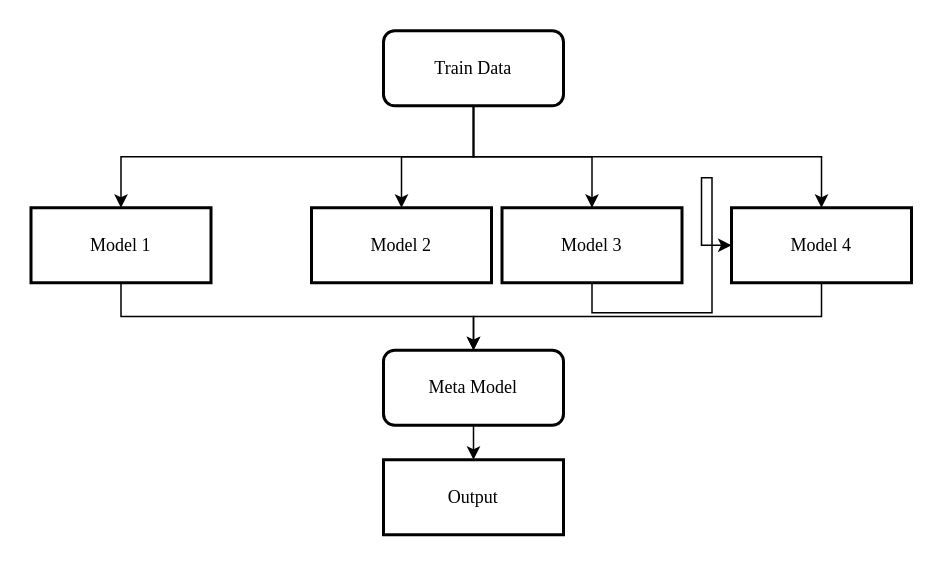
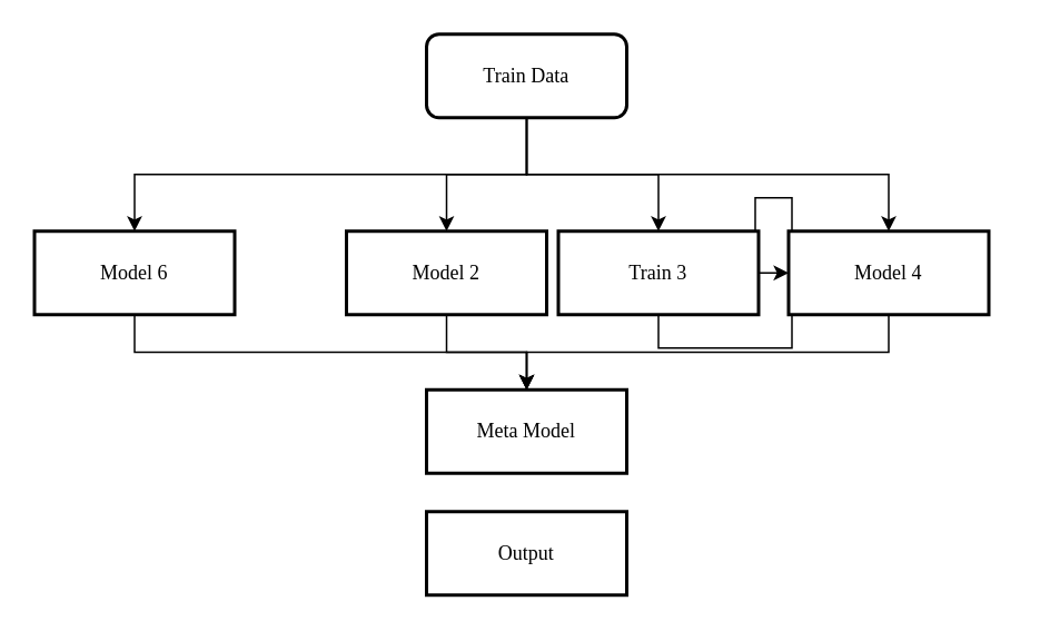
  <mxCell id="0" />
  <mxCell id="1" parent="0" />
  <mxCell id="2" style="edgeStyle=orthogonalEdgeStyle;rounded=0;orthogonalLoop=1;jettySize=auto;html=1;exitX=0.5;exitY=1;exitDx=0;exitDy=0;entryX=0.5;entryY=0;entryDx=0;entryDy=0;" edge="1" parent="1" source="6" target="8"><mxGeometry relative="1" as="geometry" /></mxCell>
  <mxCell id="3" style="edgeStyle=orthogonalEdgeStyle;rounded=0;orthogonalLoop=1;jettySize=auto;html=1;exitX=0.5;exitY=1;exitDx=0;exitDy=0;entryX=0.5;entryY=0;entryDx=0;entryDy=0;" edge="1" parent="1" source="6" target="10"><mxGeometry relative="1" as="geometry" /></mxCell>
  <mxCell id="4" style="edgeStyle=orthogonalEdgeStyle;rounded=0;orthogonalLoop=1;jettySize=auto;html=1;exitX=0.5;exitY=1;exitDx=0;exitDy=0;" edge="1" parent="1" source="6" target="12"><mxGeometry relative="1" as="geometry" /></mxCell>
  <mxCell id="5" style="edgeStyle=orthogonalEdgeStyle;rounded=0;orthogonalLoop=1;jettySize=auto;html=1;exitX=0.5;exitY=1;exitDx=0;exitDy=0;" edge="1" parent="1" source="6" target="14"><mxGeometry relative="1" as="geometry" /></mxCell>
  <mxCell id="6" value="Train Data" style="whiteSpace=wrap;strokeWidth=2;fontFamily=宋体;fontSource=https%3A%2F%2Ffonts.googleapis.com%2Fcss%3Ffamily%3D%25E5%25AE%258B%25E4%25BD%2593;rounded=1;" vertex="1" parent="1"><mxGeometry x="255" y="20" width="120" height="50" as="geometry" /></mxCell>
  <mxCell id="7" style="edgeStyle=orthogonalEdgeStyle;rounded=0;orthogonalLoop=1;jettySize=auto;html=1;exitX=0.5;exitY=1;exitDx=0;exitDy=0;entryX=0.5;entryY=0;entryDx=0;entryDy=0;" edge="1" parent="1" source="8" target="16"><mxGeometry relative="1" as="geometry" /></mxCell>
- <mxCell id="8" value="Model 1" style="whiteSpace=wrap;strokeWidth=2;fontFamily=宋体;fontSource=https%3A%2F%2Ffonts.googleapis.com%2Fcss%3Ffamily%3D%25E5%25AE%258B%25E4%25BD%2593;" vertex="1" parent="1"><mxGeometry x="20" y="138" width="120" height="50" as="geometry" /></mxCell>
+ <mxCell id="8" value="Model 6" style="whiteSpace=wrap;strokeWidth=2;fontFamily=宋体;fontSource=https%3A%2F%2Ffonts.googleapis.com%2Fcss%3Ffamily%3D%25E5%25AE%258B%25E4%25BD%2593;" vertex="1" parent="1"><mxGeometry x="20" y="138" width="120" height="50" as="geometry" /></mxCell>
+ <mxCell id="9" style="edgeStyle=orthogonalEdgeStyle;rounded=0;orthogonalLoop=1;jettySize=auto;html=1;exitX=0.5;exitY=1;exitDx=0;exitDy=0;entryX=0.5;entryY=0;entryDx=0;entryDy=0;" edge="1" parent="1" source="10" target="16"><mxGeometry relative="1" as="geometry" /></mxCell>
  <mxCell id="10" value="Model 2" style="whiteSpace=wrap;strokeWidth=2;fontFamily=宋体;fontSource=https%3A%2F%2Ffonts.googleapis.com%2Fcss%3Ffamily%3D%25E5%25AE%258B%25E4%25BD%2593;" vertex="1" parent="1"><mxGeometry x="207" y="138" width="120" height="50" as="geometry" /></mxCell>
  <mxCell id="11" style="edgeStyle=orthogonalEdgeStyle;rounded=0;orthogonalLoop=1;jettySize=auto;html=1;exitX=0.5;exitY=1;exitDx=0;exitDy=0;" edge="1" parent="1" source="12" target="14"><mxGeometry relative="1" as="geometry" /></mxCell>
- <mxCell id="12" value="Model 3" style="whiteSpace=wrap;strokeWidth=2;fontFamily=宋体;fontSource=https%3A%2F%2Ffonts.googleapis.com%2Fcss%3Ffamily%3D%25E5%25AE%258B%25E4%25BD%2593;" vertex="1" parent="1"><mxGeometry x="334" y="138" width="120" height="50" as="geometry" /></mxCell>
+ <mxCell id="12" value="Train 3" style="whiteSpace=wrap;strokeWidth=2;fontFamily=宋体;fontSource=https%3A%2F%2Ffonts.googleapis.com%2Fcss%3Ffamily%3D%25E5%25AE%258B%25E4%25BD%2593;" vertex="1" parent="1"><mxGeometry x="334" y="138" width="120" height="50" as="geometry" /></mxCell>
  <mxCell id="13" style="edgeStyle=orthogonalEdgeStyle;rounded=0;orthogonalLoop=1;jettySize=auto;html=1;exitX=0.5;exitY=1;exitDx=0;exitDy=0;" edge="1" parent="1" source="14" target="16"><mxGeometry relative="1" as="geometry" /></mxCell>
- <mxCell id="14" value="Model 4" style="whiteSpace=wrap;strokeWidth=2;fontFamily=宋体;fontSource=https%3A%2F%2Ffonts.googleapis.com%2Fcss%3Ffamily%3D%25E5%25AE%258B%25E4%25BD%2593;" vertex="1" parent="1"><mxGeometry x="487" y="138" width="120" height="50" as="geometry" /></mxCell>
- <mxCell id="15" style="edgeStyle=orthogonalEdgeStyle;rounded=0;orthogonalLoop=1;jettySize=auto;html=1;exitX=0.5;exitY=1;exitDx=0;exitDy=0;" edge="1" parent="1" source="16" target="17"><mxGeometry relative="1" as="geometry" /></mxCell>
- <mxCell id="16" value="Meta Model" style="whiteSpace=wrap;strokeWidth=2;fontFamily=宋体;fontSource=https%3A%2F%2Ffonts.googleapis.com%2Fcss%3Ffamily%3D%25E5%25AE%258B%25E4%25BD%2593;rounded=1;" vertex="1" parent="1"><mxGeometry x="255" y="233" width="120" height="50" as="geometry" /></mxCell>
+ <mxCell id="14" value="Model 4" style="whiteSpace=wrap;strokeWidth=2;fontFamily=宋体;fontSource=https%3A%2F%2Ffonts.googleapis.com%2Fcss%3Ffamily%3D%25E5%25AE%258B%25E4%25BD%2593;" vertex="1" parent="1"><mxGeometry x="472" y="138" width="120" height="50" as="geometry" /></mxCell>
+ <mxCell id="16" value="Meta Model" style="whiteSpace=wrap;strokeWidth=2;fontFamily=宋体;fontSource=https%3A%2F%2Ffonts.googleapis.com%2Fcss%3Ffamily%3D%25E5%25AE%258B%25E4%25BD%2593;" vertex="1" parent="1"><mxGeometry x="255" y="233" width="120" height="50" as="geometry" /></mxCell>
  <mxCell id="17" value="Output" style="whiteSpace=wrap;strokeWidth=2;fontFamily=宋体;fontSource=https%3A%2F%2Ffonts.googleapis.com%2Fcss%3Ffamily%3D%25E5%25AE%258B%25E4%25BD%2593;" vertex="1" parent="1"><mxGeometry x="255" y="306" width="120" height="50" as="geometry" /></mxCell>
